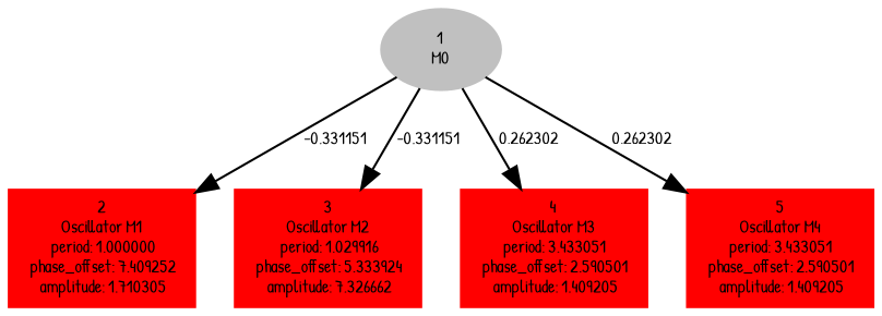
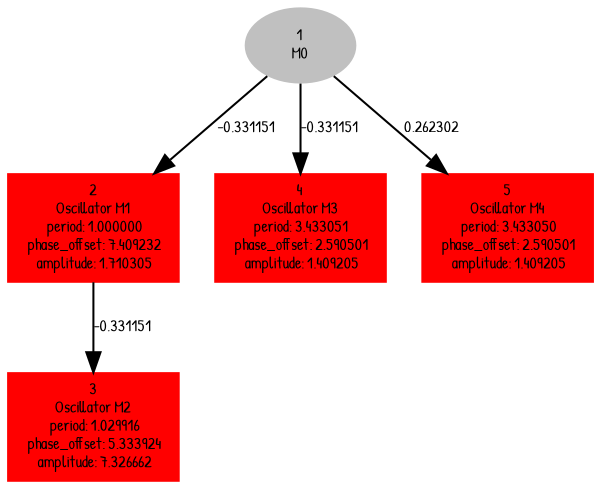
  digraph {
    fontname="Patrick Hand"
    forcelabels=true
    node [color=red fontname="Patrick Hand" fontsize=8 style=filled shape=box]
    edge [fontname="Patrick Hand" fontsize=8]
    n1 [color=grey label=<1<BR/>M0> shape=""]
-   n2 [label=<2<BR />Oscillator M1<BR /> period: 1.000000<BR /> phase_offset: 7.409252<BR /> amplitude: 1.710305>]
+   n2 [label=<2<BR />Oscillator M1<BR /> period: 1.000000<BR /> phase_offset: 7.409232<BR /> amplitude: 1.710305>]
    n3 [label=<3<BR />Oscillator M2<BR /> period: 1.029916<BR /> phase_offset: 5.333924<BR /> amplitude: 7.326662>]
    n4 [label=<4<BR />Oscillator M3<BR /> period: 3.433051<BR /> phase_offset: 2.590501<BR /> amplitude: 1.409205>]
-   n5 [label=<5<BR />Oscillator M4<BR /> period: 3.433051<BR /> phase_offset: 2.590501<BR /> amplitude: 1.409205>]
+   n5 [label=<5<BR />Oscillator M4<BR /> period: 3.433050<BR /> phase_offset: 2.590501<BR /> amplitude: 1.409205>]
    n1 -> n2 [label="-0.331151 "]
-   n1 -> n3 [label="-0.331151 "]
-   n1 -> n4 [label="0.262302 "]
+   n2 -> n3 [label="-0.331151 "]
+   n1 -> n4 [label="-0.331151 "]
    n1 -> n5 [label="0.262302 "]
  }
